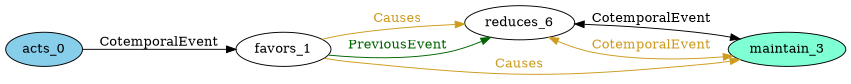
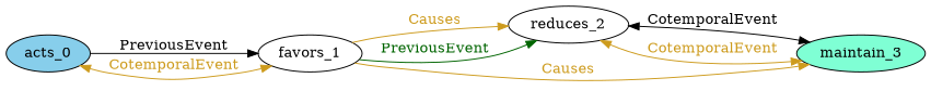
  digraph {
    rankdir=LR
    node [style=filled fillcolor=white]
    edge [color=goldenrod3 fontcolor=goldenrod3]
    n1 [label=acts_0 fillcolor=skyblue]
    n2 [label=favors_1]
-   n3 [label=reduces_6]
+   n3 [label=reduces_2]
    n4 [label=maintain_3 fillcolor=aquamarine]
-   n1 -> n2 [color=Black fontcolor=black label=CotemporalEvent]
+   n1 -> n2 [color=Black fontcolor=black label=PreviousEvent]
+   n1 -> n2 [dir=both label=CotemporalEvent]
    n2 -> n3 [label=Causes]
    n2 -> n3 [color=darkgreen fontcolor=darkgreen label=PreviousEvent]
    n2 -> n4 [label=Causes]
    n3 -> n4 [color=Black dir=both fontcolor=black label=CotemporalEvent]
    n3 -> n4 [dir=both label=CotemporalEvent]
  }
